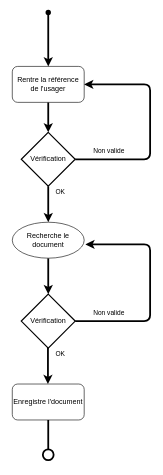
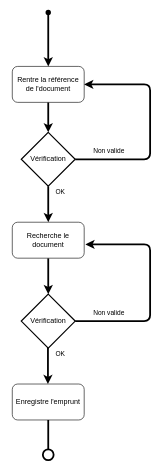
  <mxCell id="0" />
  <mxCell id="1" parent="0" />
  <mxCell id="2" style="edgeStyle=orthogonalEdgeStyle;rounded=0;orthogonalLoop=1;jettySize=auto;html=1;entryX=0.5;entryY=0;entryDx=0;entryDy=0;entryPerimeter=0;strokeWidth=3;startArrow=none;startFill=0;" parent="1" source="3" target="8" edge="1"><mxGeometry relative="1" as="geometry" /></mxCell>
- <mxCell id="3" value="Rentre la référence de l'usager" style="rounded=1;whiteSpace=wrap;html=1;" parent="1" vertex="1"><mxGeometry x="20" y="110" width="120" height="60" as="geometry" /></mxCell>
+ <mxCell id="3" value="Rentre la référence de l'document" style="rounded=1;whiteSpace=wrap;html=1;" parent="1" vertex="1"><mxGeometry x="20" y="110" width="120" height="60" as="geometry" /></mxCell>
  <mxCell id="4" value="" style="endArrow=classic;html=1;rounded=0;startArrow=oval;startFill=1;strokeWidth=3;" parent="1" edge="1"><mxGeometry width="50" height="50" relative="1" as="geometry"><mxPoint x="80" y="20" as="sourcePoint" /><mxPoint x="80" y="110" as="targetPoint" /></mxGeometry></mxCell>
  <mxCell id="5" style="edgeStyle=orthogonalEdgeStyle;rounded=1;orthogonalLoop=1;jettySize=auto;html=1;strokeWidth=3;startArrow=none;startFill=0;entryX=1;entryY=0.5;entryDx=0;entryDy=0;" parent="1" source="8" target="3" edge="1"><mxGeometry relative="1" as="geometry"><mxPoint x="180" y="140" as="targetPoint" /><Array as="points"><mxPoint x="250" y="265" /><mxPoint x="250" y="140" /></Array></mxGeometry></mxCell>
  <mxCell id="6" value="Non valide" style="edgeLabel;html=1;align=center;verticalAlign=middle;resizable=0;points=[];" parent="5" vertex="1" connectable="0"><mxGeometry x="-0.856" y="-4" relative="1" as="geometry"><mxPoint x="29" y="-19" as="offset" /></mxGeometry></mxCell>
  <mxCell id="7" value="OK" style="edgeStyle=orthogonalEdgeStyle;rounded=1;orthogonalLoop=1;jettySize=auto;html=1;entryX=0.5;entryY=0;entryDx=0;entryDy=0;strokeWidth=3;startArrow=none;startFill=0;" parent="1" source="8" target="10" edge="1"><mxGeometry x="-0.667" y="20" relative="1" as="geometry"><mxPoint as="offset" /></mxGeometry></mxCell>
  <mxCell id="8" value="Vérification" style="strokeWidth=2;html=1;shape=mxgraph.flowchart.decision;whiteSpace=wrap;" parent="1" vertex="1"><mxGeometry x="35" y="220" width="90" height="90" as="geometry" /></mxCell>
  <mxCell id="9" style="edgeStyle=orthogonalEdgeStyle;rounded=1;orthogonalLoop=1;jettySize=auto;html=1;entryX=0.5;entryY=0;entryDx=0;entryDy=0;entryPerimeter=0;strokeWidth=3;startArrow=none;startFill=0;" parent="1" source="10" target="13" edge="1"><mxGeometry relative="1" as="geometry" /></mxCell>
- <mxCell id="10" value="&lt;div&gt;Recherche le&lt;/div&gt;&lt;div&gt;document&lt;br&gt;&lt;/div&gt;" style="ellipse;whiteSpace=wrap;html=1;" parent="1" vertex="1"><mxGeometry x="20" y="370" width="120" height="60" as="geometry" /></mxCell>
+ <mxCell id="10" value="&lt;div&gt;Recherche le&lt;/div&gt;&lt;div&gt;document&lt;br&gt;&lt;/div&gt;" style="rounded=1;whiteSpace=wrap;html=1;" parent="1" vertex="1"><mxGeometry x="20" y="370" width="120" height="60" as="geometry" /></mxCell>
  <mxCell id="11" style="edgeStyle=orthogonalEdgeStyle;rounded=1;orthogonalLoop=1;jettySize=auto;html=1;strokeWidth=3;startArrow=none;startFill=0;entryX=1.017;entryY=0.617;entryDx=0;entryDy=0;entryPerimeter=0;" parent="1" source="13" target="10" edge="1"><mxGeometry relative="1" as="geometry"><mxPoint x="250" y="370" as="targetPoint" /><Array as="points"><mxPoint x="250" y="535" /><mxPoint x="250" y="407" /></Array></mxGeometry></mxCell>
  <mxCell id="12" value="Non valide" style="edgeLabel;html=1;align=center;verticalAlign=middle;resizable=0;points=[];" parent="11" vertex="1" connectable="0"><mxGeometry x="-0.745" y="-2" relative="1" as="geometry"><mxPoint x="9" y="-17" as="offset" /></mxGeometry></mxCell>
  <mxCell id="13" value="Vérification" style="strokeWidth=2;html=1;shape=mxgraph.flowchart.decision;whiteSpace=wrap;" parent="1" vertex="1"><mxGeometry x="35" y="490" width="90" height="90" as="geometry" /></mxCell>
  <mxCell id="14" value="OK" style="edgeStyle=orthogonalEdgeStyle;rounded=1;orthogonalLoop=1;jettySize=auto;html=1;entryX=0.5;entryY=0;entryDx=0;entryDy=0;strokeWidth=3;startArrow=none;startFill=0;" parent="1" edge="1"><mxGeometry x="-0.667" y="20" relative="1" as="geometry"><mxPoint x="79.5" y="580" as="sourcePoint" /><mxPoint x="79.5" y="640" as="targetPoint" /><mxPoint as="offset" /></mxGeometry></mxCell>
  <mxCell id="15" style="edgeStyle=orthogonalEdgeStyle;rounded=0;orthogonalLoop=1;jettySize=auto;html=1;strokeWidth=3;endArrow=circle;endFill=0;" edge="1" parent="1" source="16"><mxGeometry relative="1" as="geometry"><mxPoint x="80" y="770" as="targetPoint" /></mxGeometry></mxCell>
- <mxCell id="16" value="Enregistre l'document" style="rounded=1;whiteSpace=wrap;html=1;" vertex="1" parent="1"><mxGeometry x="20" y="640" width="120" height="60" as="geometry" /></mxCell>
+ <mxCell id="16" value="Enregistre l'emprunt" style="rounded=1;whiteSpace=wrap;html=1;" vertex="1" parent="1"><mxGeometry x="20" y="640" width="120" height="60" as="geometry" /></mxCell>
